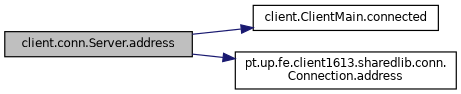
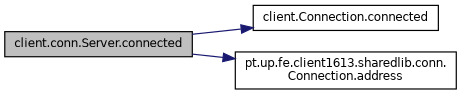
  digraph {
    rankdir=LR
    node [color=black fillcolor=white fontname=Helvetica fontsize=10 shape=record style=filled]
    edge [color=midnightblue fontname=Helvetica fontsize=10 labelfontname=Helvetica labelfontsize=10 style=solid]
-   n1 [fillcolor=grey75 fontcolor=black height=0.2 label="client.conn.Server.address" width=0.4]
-   n2 [height=0.2 label="client.ClientMain.connected" width=0.4]
+   n1 [fillcolor=grey75 fontcolor=black height=0.2 label="client.conn.Server.connected" width=0.4]
+   n2 [height=0.2 label="client.Connection.connected" width=0.4]
    n3 [height=0.2 label="pt.up.fe.client1613.sharedlib.conn.\lConnection.address" width=0.4]
    n1 -> n2
    n1 -> n3
  }
